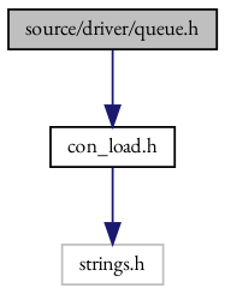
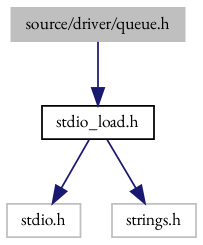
  digraph {
    fontname="EB Garamond"
    node [color=black fillcolor=white fontname="EB Garamond" fontsize=10 shape=record style=filled]
    edge [color=midnightblue fontname="EB Garamond" fontsize=10 labelfontname=Helvetica labelfontsize=10 style=solid]
-   n1 [fillcolor=grey75 fontcolor=black height=0.2 label="source/driver/queue.h" width=0.4]
-   n2 [height=0.2 label="con_load.h" width=0.4]
+   n1 [color=grey75 fillcolor=grey75 fontcolor=black height=0.2 label="source/driver/queue.h" width=0.4]
+   n2 [height=0.2 label="stdio_load.h" width=0.4]
+   n3 [color=grey75 height=0.2 label="stdio.h" width=0.4]
    n4 [color=grey75 height=0.2 label="strings.h" width=0.4]
    n1 -> n2
+   n2 -> n3
    n2 -> n4
  }
